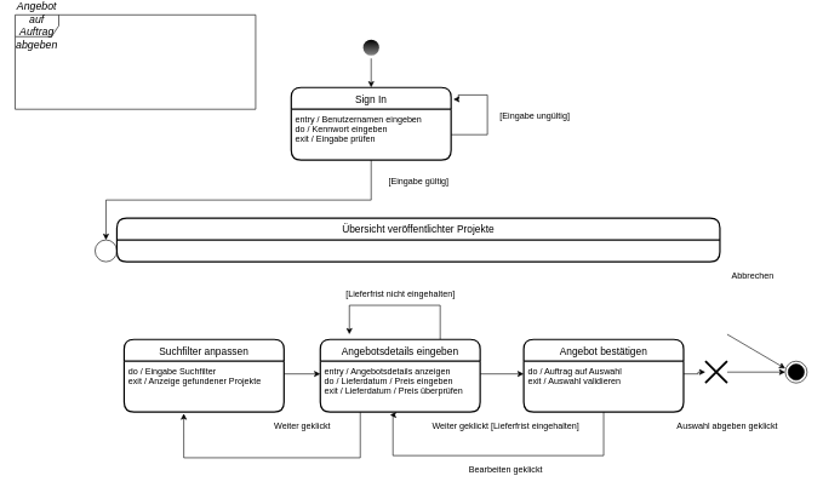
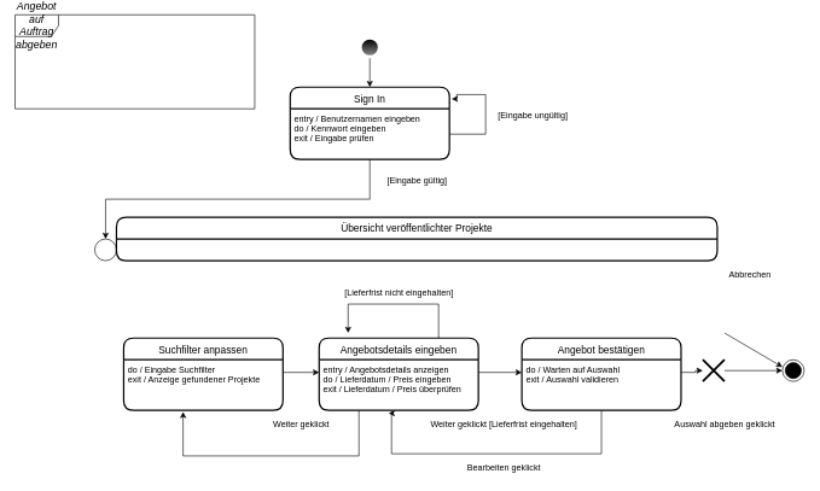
  <mxCell id="0" />
  <mxCell id="1" parent="0" />
  <mxCell id="2" value="&lt;i&gt;&lt;span style=&quot;font-size: 11.0pt ; font-family: &amp;#34;calibri&amp;#34; , sans-serif&quot;&gt;Angebot auf Auftrag abgeben&lt;br&gt;&lt;/span&gt;&lt;/i&gt;" style="shape=umlFrame;whiteSpace=wrap;html=1;" parent="1" vertex="1"><mxGeometry x="20" y="20" width="331" height="130" as="geometry" /></mxCell>
  <mxCell id="3" style="edgeStyle=orthogonalEdgeStyle;rounded=0;orthogonalLoop=1;jettySize=auto;html=1;exitX=0.5;exitY=1;exitDx=0;exitDy=0;entryX=0.5;entryY=0;entryDx=0;entryDy=0;startArrow=none;startFill=0;endArrow=classic;endFill=1;" parent="1" source="4" target="21" edge="1"><mxGeometry relative="1" as="geometry"><mxPoint x="510" y="128.75" as="targetPoint" /></mxGeometry></mxCell>
  <mxCell id="4" value="" style="ellipse;html=1;shape=endState;fillColor=#000000;fontStyle=1;strokeColor=none;gradientColor=#878787;" parent="1" vertex="1"><mxGeometry x="495" y="50" width="30" height="30" as="geometry" /></mxCell>
  <mxCell id="5" value="" style="ellipse;whiteSpace=wrap;html=1;aspect=fixed;" parent="1" vertex="1"><mxGeometry x="130" y="330" width="30" height="30" as="geometry" /></mxCell>
  <mxCell id="6" value="" style="ellipse;html=1;shape=endState;fillColor=#000000;" parent="1" vertex="1"><mxGeometry x="1080" y="497" width="30" height="30" as="geometry" /></mxCell>
  <mxCell id="7" style="edgeStyle=orthogonalEdgeStyle;rounded=0;orthogonalLoop=1;jettySize=auto;html=1;entryX=0;entryY=0.5;entryDx=0;entryDy=0;startArrow=none;startFill=0;endArrow=classic;endFill=1;" parent="1" source="8" target="6" edge="1"><mxGeometry relative="1" as="geometry" /></mxCell>
  <mxCell id="8" value="" style="shape=umlDestroy;whiteSpace=wrap;html=1;strokeWidth=3;" parent="1" vertex="1"><mxGeometry x="970" y="497" width="30" height="30" as="geometry" /></mxCell>
  <mxCell id="9" style="edgeStyle=orthogonalEdgeStyle;rounded=0;orthogonalLoop=1;jettySize=auto;html=1;exitX=0.5;exitY=1;exitDx=0;exitDy=0;entryX=0.5;entryY=0;entryDx=0;entryDy=0;startArrow=none;startFill=0;endArrow=classic;endFill=1;" parent="1" source="22" target="5" edge="1"><mxGeometry relative="1" as="geometry"><mxPoint x="510" y="228.75" as="sourcePoint" /></mxGeometry></mxCell>
  <mxCell id="10" value="Übersicht veröffentlichter Projekte" style="swimlane;childLayout=stackLayout;horizontal=1;startSize=30;horizontalStack=0;rounded=1;fontSize=14;fontStyle=0;strokeWidth=2;resizeParent=0;resizeLast=1;shadow=0;dashed=0;align=center;" parent="1" vertex="1"><mxGeometry x="160" y="300" width="830" height="60" as="geometry" /></mxCell>
  <mxCell id="11" style="edgeStyle=orthogonalEdgeStyle;rounded=0;orthogonalLoop=1;jettySize=auto;html=1;exitX=1;exitY=0.25;exitDx=0;exitDy=0;entryX=0;entryY=0.25;entryDx=0;entryDy=0;startArrow=none;startFill=0;endArrow=classic;endFill=1;" parent="1" source="30" target="32" edge="1"><mxGeometry relative="1" as="geometry" /></mxCell>
  <mxCell id="12" style="edgeStyle=orthogonalEdgeStyle;rounded=0;orthogonalLoop=1;jettySize=auto;html=1;exitX=1;exitY=0.25;exitDx=0;exitDy=0;startArrow=none;startFill=0;endArrow=classic;endFill=1;" parent="1" source="32" target="8" edge="1"><mxGeometry relative="1" as="geometry"><mxPoint x="970" y="515" as="targetPoint" /></mxGeometry></mxCell>
  <mxCell id="13" style="edgeStyle=orthogonalEdgeStyle;rounded=0;orthogonalLoop=1;jettySize=auto;html=1;exitX=1;exitY=0.25;exitDx=0;exitDy=0;entryX=0;entryY=0.25;entryDx=0;entryDy=0;startArrow=none;startFill=0;endArrow=classic;endFill=1;" parent="1" source="27" target="30" edge="1"><mxGeometry relative="1" as="geometry" /></mxCell>
  <mxCell id="14" value="Weiter geklickt" style="text;html=1;align=center;verticalAlign=middle;resizable=0;points=[];autosize=1;" parent="1" vertex="1"><mxGeometry x="370" y="577" width="90" height="20" as="geometry" /></mxCell>
  <mxCell id="15" value="Weiter geklickt [Lieferfrist eingehalten]" style="text;html=1;align=center;verticalAlign=middle;resizable=0;points=[];autosize=1;" parent="1" vertex="1"><mxGeometry x="585" y="577" width="220" height="20" as="geometry" /></mxCell>
  <mxCell id="16" value="Auswahl abgeben geklickt" style="text;html=1;align=center;verticalAlign=middle;resizable=0;points=[];autosize=1;" parent="1" vertex="1"><mxGeometry x="925" y="577" width="150" height="20" as="geometry" /></mxCell>
  <mxCell id="17" value="" style="endArrow=classic;html=1;" parent="1" edge="1"><mxGeometry width="50" height="50" relative="1" as="geometry"><mxPoint x="1000" y="460" as="sourcePoint" /><mxPoint x="1080" y="507" as="targetPoint" /></mxGeometry></mxCell>
  <mxCell id="18" value="Abbrechen" style="text;html=1;align=center;verticalAlign=middle;resizable=0;points=[];autosize=1;" parent="1" vertex="1"><mxGeometry x="1000" y="370" width="70" height="20" as="geometry" /></mxCell>
  <mxCell id="19" style="edgeStyle=orthogonalEdgeStyle;rounded=0;orthogonalLoop=1;jettySize=auto;html=1;entryX=0.436;entryY=1.057;entryDx=0;entryDy=0;entryPerimeter=0;startArrow=none;startFill=0;endArrow=classic;endFill=1;" parent="1" source="32" target="30" edge="1"><mxGeometry relative="1" as="geometry"><Array as="points"><mxPoint x="830" y="627" /><mxPoint x="540" y="627" /><mxPoint x="540" y="571" /></Array></mxGeometry></mxCell>
  <mxCell id="20" value="Bearbeiten geklickt" style="text;html=1;align=center;verticalAlign=middle;resizable=0;points=[];autosize=1;" parent="1" vertex="1"><mxGeometry x="635" y="637" width="120" height="20" as="geometry" /></mxCell>
  <mxCell id="21" value="Sign In" style="swimlane;childLayout=stackLayout;horizontal=1;startSize=30;horizontalStack=0;rounded=1;fontSize=14;fontStyle=0;strokeWidth=2;resizeParent=0;resizeLast=1;shadow=0;dashed=0;align=center;" vertex="1" parent="1"><mxGeometry x="400" y="120" width="220" height="100" as="geometry" /></mxCell>
  <mxCell id="22" value="entry / Benutzernamen eingeben&#10;do / Kennwort eingeben&#10;exit / Eingabe prüfen" style="align=left;strokeColor=none;fillColor=none;spacingLeft=4;fontSize=12;verticalAlign=top;resizable=0;rotatable=0;part=1;" vertex="1" parent="21"><mxGeometry y="30" width="220" height="70" as="geometry" /></mxCell>
  <mxCell id="23" style="edgeStyle=orthogonalEdgeStyle;rounded=0;orthogonalLoop=1;jettySize=auto;html=1;entryX=1.014;entryY=0.163;entryDx=0;entryDy=0;entryPerimeter=0;" edge="1" parent="21" source="22" target="21"><mxGeometry relative="1" as="geometry"><mxPoint x="230" y="21.25" as="targetPoint" /><Array as="points"><mxPoint x="270" y="65.25" /><mxPoint x="270" y="10.25" /><mxPoint x="230" y="10.25" /><mxPoint x="230" y="16.25" /></Array></mxGeometry></mxCell>
  <mxCell id="24" value="[Eingabe ungültig]" style="text;html=1;align=center;verticalAlign=middle;resizable=0;points=[];autosize=1;" vertex="1" parent="1"><mxGeometry x="680" y="150" width="110" height="20" as="geometry" /></mxCell>
  <mxCell id="25" value="[Eingabe gültig]" style="text;html=1;align=center;verticalAlign=middle;resizable=0;points=[];autosize=1;" vertex="1" parent="1"><mxGeometry x="525" y="240" width="100" height="20" as="geometry" /></mxCell>
  <mxCell id="26" value="Suchfilter anpassen" style="swimlane;childLayout=stackLayout;horizontal=1;startSize=30;horizontalStack=0;rounded=1;fontSize=14;fontStyle=0;strokeWidth=2;resizeParent=0;resizeLast=1;shadow=0;dashed=0;align=center;" parent="1" vertex="1"><mxGeometry x="170" y="467" width="220" height="100" as="geometry" /></mxCell>
  <mxCell id="27" value="do / Eingabe Suchfilter&#10;exit / Anzeige gefundener Projekte" style="align=left;strokeColor=none;fillColor=none;spacingLeft=4;fontSize=12;verticalAlign=top;resizable=0;rotatable=0;part=1;" parent="26" vertex="1"><mxGeometry y="30" width="220" height="70" as="geometry" /></mxCell>
  <mxCell id="28" style="edgeStyle=orthogonalEdgeStyle;rounded=0;orthogonalLoop=1;jettySize=auto;html=1;exitX=0.75;exitY=0;exitDx=0;exitDy=0;" edge="1" parent="1" source="29"><mxGeometry relative="1" as="geometry"><mxPoint x="480" y="460" as="targetPoint" /><Array as="points"><mxPoint x="605" y="420" /><mxPoint x="480" y="420" /></Array></mxGeometry></mxCell>
  <mxCell id="29" value="Angebotsdetails eingeben" style="swimlane;childLayout=stackLayout;horizontal=1;startSize=30;horizontalStack=0;rounded=1;fontSize=14;fontStyle=0;strokeWidth=2;resizeParent=0;resizeLast=1;shadow=0;dashed=0;align=center;" parent="1" vertex="1"><mxGeometry x="440" y="467" width="220" height="100" as="geometry" /></mxCell>
  <mxCell id="30" value="entry / Angebotsdetails anzeigen&#10;do / Lieferdatum / Preis eingeben&#10;exit / Lieferdatum / Preis überprüfen" style="align=left;strokeColor=none;fillColor=none;spacingLeft=4;fontSize=12;verticalAlign=top;resizable=0;rotatable=0;part=1;" parent="29" vertex="1"><mxGeometry y="30" width="220" height="70" as="geometry" /></mxCell>
  <mxCell id="31" value="Angebot bestätigen" style="swimlane;childLayout=stackLayout;horizontal=1;startSize=30;horizontalStack=0;rounded=1;fontSize=14;fontStyle=0;strokeWidth=2;resizeParent=0;resizeLast=1;shadow=0;dashed=0;align=center;" parent="1" vertex="1"><mxGeometry x="720" y="467" width="220" height="100" as="geometry" /></mxCell>
- <mxCell id="32" value="do / Auftrag auf Auswahl&#10;exit / Auswahl validieren" style="align=left;strokeColor=none;fillColor=none;spacingLeft=4;fontSize=12;verticalAlign=top;resizable=0;rotatable=0;part=1;" parent="31" vertex="1"><mxGeometry y="30" width="220" height="70" as="geometry" /></mxCell>
+ <mxCell id="32" value="do / Warten auf Auswahl&#10;exit / Auswahl validieren" style="align=left;strokeColor=none;fillColor=none;spacingLeft=4;fontSize=12;verticalAlign=top;resizable=0;rotatable=0;part=1;" parent="31" vertex="1"><mxGeometry y="30" width="220" height="70" as="geometry" /></mxCell>
  <mxCell id="33" value="[Lieferfrist nicht eingehalten]" style="text;html=1;align=center;verticalAlign=middle;resizable=0;points=[];autosize=1;" vertex="1" parent="1"><mxGeometry x="465" y="395" width="170" height="20" as="geometry" /></mxCell>
  <mxCell id="34" style="edgeStyle=orthogonalEdgeStyle;rounded=0;orthogonalLoop=1;jettySize=auto;html=1;exitX=0.25;exitY=1;exitDx=0;exitDy=0;entryX=0.373;entryY=1.029;entryDx=0;entryDy=0;entryPerimeter=0;" edge="1" parent="1" source="30" target="27"><mxGeometry relative="1" as="geometry"><Array as="points"><mxPoint x="495" y="630" /><mxPoint x="252" y="630" /></Array></mxGeometry></mxCell>
